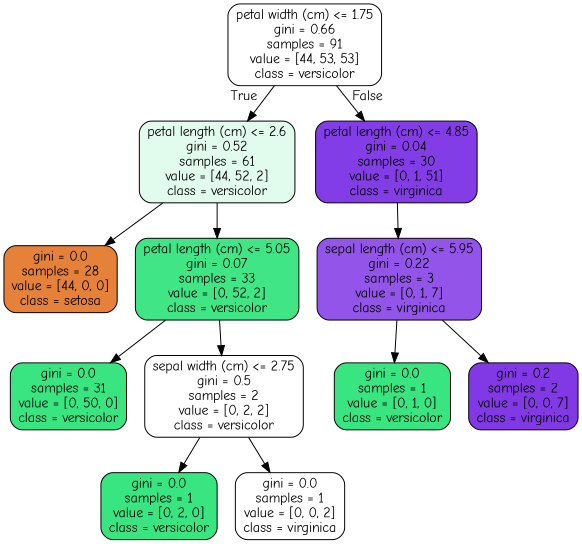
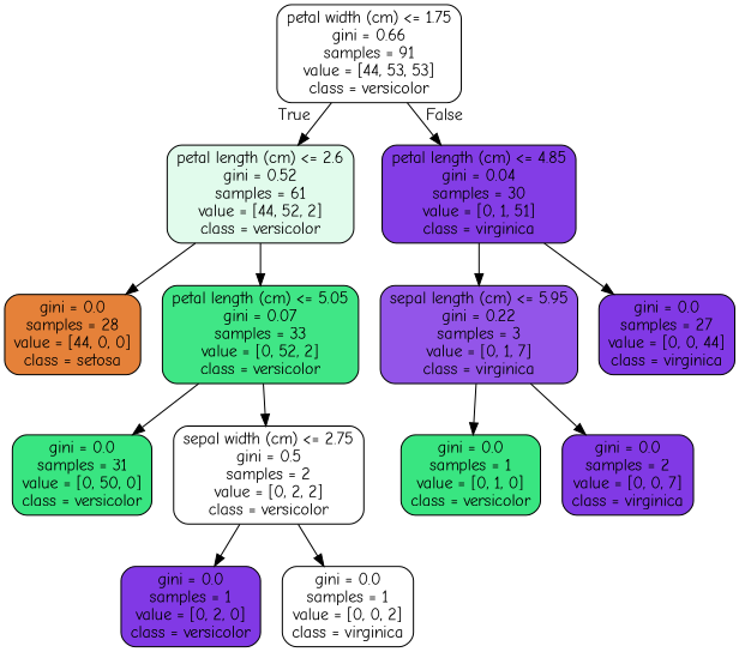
  digraph {
    fontname="Comic Neue"
    node [color=black fillcolor="#39e58100" fontname="Comic Neue" shape=box style="filled, rounded"]
    edge [fontname="Comic Neue"]
    n1 [label="petal width (cm) <= 1.75\ngini = 0.66\nsamples = 91\nvalue = [44, 53, 53]\nclass = versicolor"]
    n2 [fillcolor="#39e58126" label="petal length (cm) <= 2.6\ngini = 0.52\nsamples = 61\nvalue = [44, 52, 2]\nclass = versicolor"]
    n3 [fillcolor="#8139e5fa" label="petal length (cm) <= 4.85\ngini = 0.04\nsamples = 30\nvalue = [0, 1, 51]\nclass = virginica"]
    n4 [fillcolor="#e58139ff" label="gini = 0.0\nsamples = 28\nvalue = [44, 0, 0]\nclass = setosa"]
    n5 [fillcolor="#39e581f5" label="petal length (cm) <= 5.05\ngini = 0.07\nsamples = 33\nvalue = [0, 52, 2]\nclass = versicolor"]
    n6 [fillcolor="#8139e5db" label="sepal length (cm) <= 5.95\ngini = 0.22\nsamples = 3\nvalue = [0, 1, 7]\nclass = virginica"]
+   n7 [fillcolor="#8139e5ff" label="gini = 0.0\nsamples = 27\nvalue = [0, 0, 44]\nclass = virginica"]
    n8 [fillcolor="#39e581ff" label="gini = 0.0\nsamples = 31\nvalue = [0, 50, 0]\nclass = versicolor"]
    n9 [label="sepal width (cm) <= 2.75\ngini = 0.5\nsamples = 2\nvalue = [0, 2, 2]\nclass = versicolor"]
-   n10 [fillcolor="#39e581ff" label="gini = 0.0\nsamples = 1\nvalue = [0, 2, 0]\nclass = versicolor"]
+   n10 [fillcolor="#8139e5ff" label="gini = 0.0\nsamples = 1\nvalue = [0, 2, 0]\nclass = versicolor"]
    n11 [label="gini = 0.0\nsamples = 1\nvalue = [0, 0, 2]\nclass = virginica"]
    n12 [fillcolor="#39e581ff" label="gini = 0.0\nsamples = 1\nvalue = [0, 1, 0]\nclass = versicolor"]
-   n13 [fillcolor="#8139e5ff" label="gini = 0.2\nsamples = 2\nvalue = [0, 0, 7]\nclass = virginica"]
+   n13 [fillcolor="#8139e5ff" label="gini = 0.0\nsamples = 2\nvalue = [0, 0, 7]\nclass = virginica"]
    n1 -> n2 [headlabel=True labelangle=45 labeldistance=2.5]
    n1 -> n3 [headlabel=False labelangle=-45 labeldistance=2.5]
    n2 -> n4
    n2 -> n5
    n3 -> n6
+   n3 -> n7
    n5 -> n8
    n5 -> n9
    n6 -> n12
    n6 -> n13
    n9 -> n10
    n9 -> n11
  }
